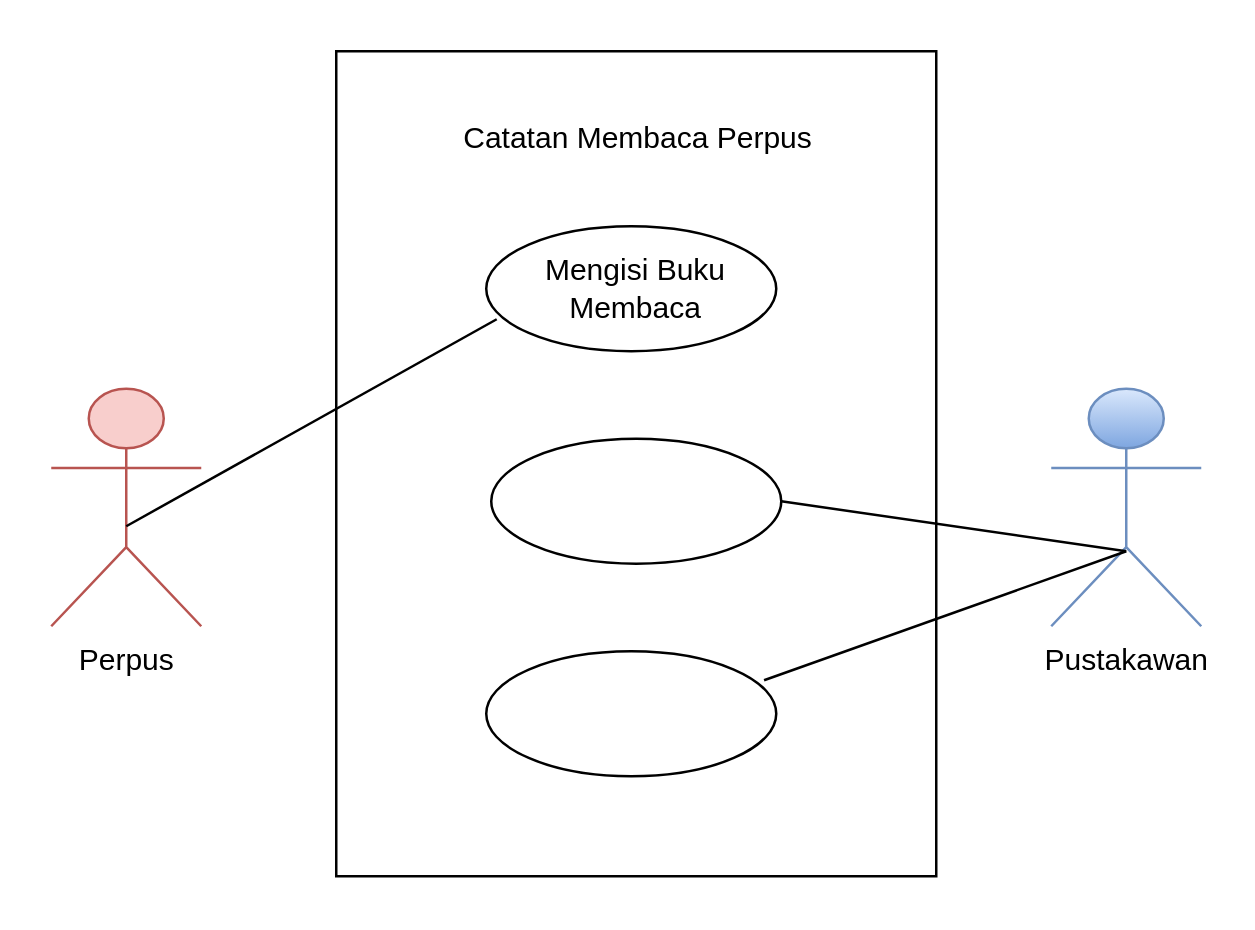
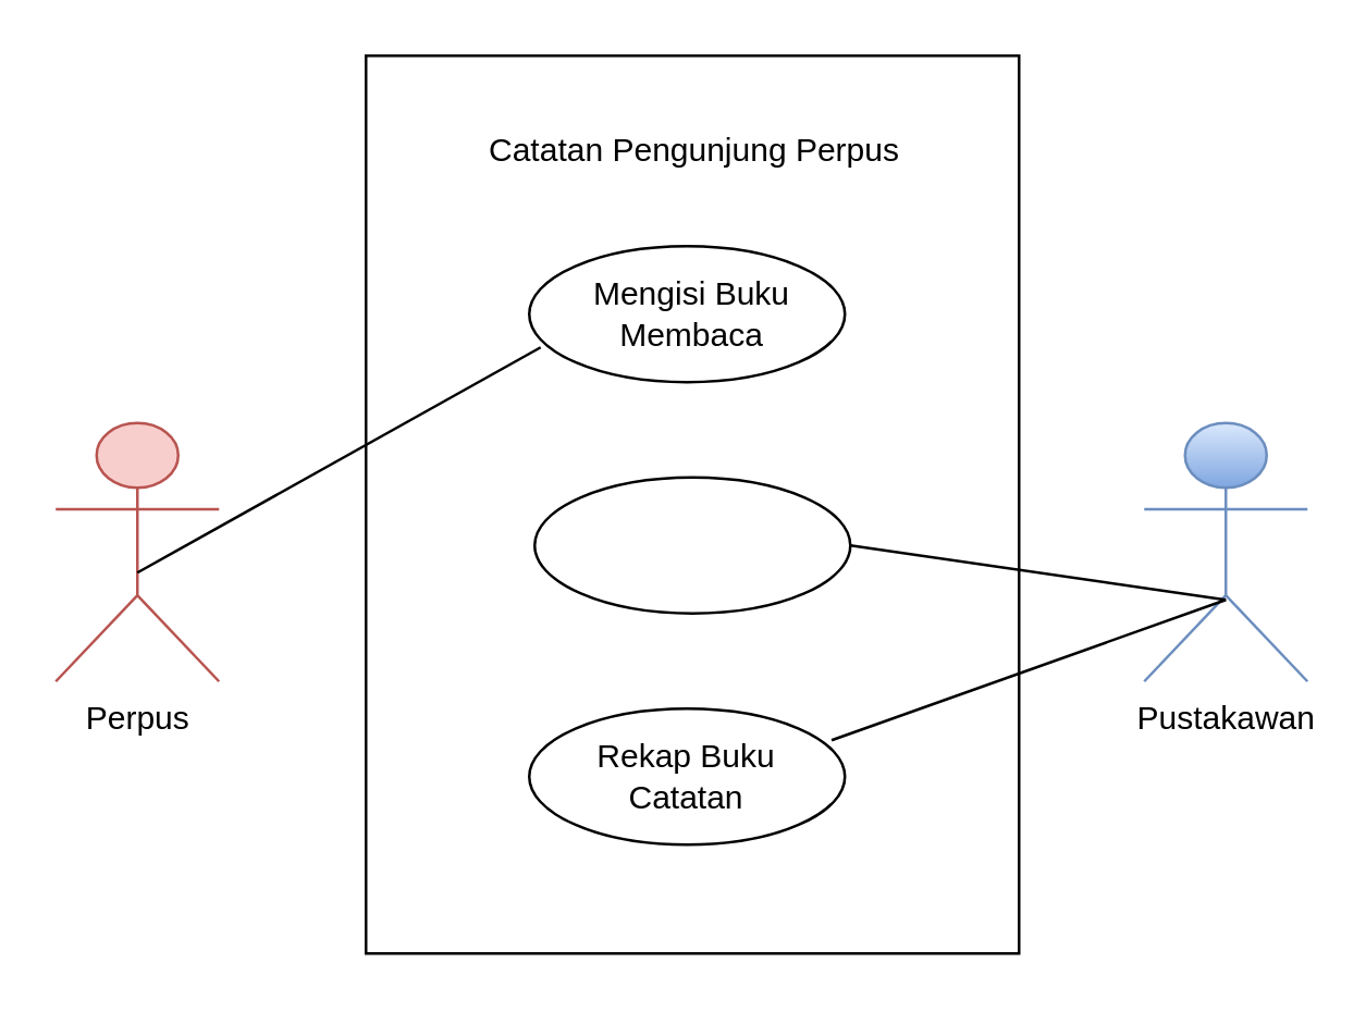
  <mxCell id="0" />
  <mxCell id="1" parent="0" />
  <mxCell id="2" value="" style="rounded=0;whiteSpace=wrap;html=1;direction=south;" parent="1" vertex="1"><mxGeometry x="134" y="20" width="240" height="330" as="geometry" /></mxCell>
- <mxCell id="3" value="Catatan Membaca Perpus" style="text;html=1;strokeColor=none;fillColor=none;align=center;verticalAlign=middle;whiteSpace=wrap;rounded=0;" parent="1" vertex="1"><mxGeometry x="165" y="40" width="180" height="30" as="geometry" /></mxCell>
+ <mxCell id="3" value="Catatan Pengunjung Perpus" style="text;html=1;strokeColor=none;fillColor=none;align=center;verticalAlign=middle;whiteSpace=wrap;rounded=0;" parent="1" vertex="1"><mxGeometry x="165" y="40" width="180" height="30" as="geometry" /></mxCell>
  <mxCell id="4" value="" style="ellipse;whiteSpace=wrap;html=1;" parent="1" vertex="1"><mxGeometry x="194" y="90" width="116" height="50" as="geometry" /></mxCell>
  <mxCell id="5" value="" style="ellipse;whiteSpace=wrap;html=1;" parent="1" vertex="1"><mxGeometry x="196" y="175" width="116" height="50" as="geometry" /></mxCell>
  <mxCell id="6" value="" style="ellipse;whiteSpace=wrap;html=1;" parent="1" vertex="1"><mxGeometry x="194" y="260" width="116" height="50" as="geometry" /></mxCell>
  <mxCell id="7" value="Mengisi Buku Membaca" style="text;html=1;strokeColor=none;fillColor=none;align=center;verticalAlign=middle;whiteSpace=wrap;rounded=0;" parent="1" vertex="1"><mxGeometry x="215" y="100" width="78" height="30" as="geometry" /></mxCell>
+ <mxCell id="8" value="Rekap Buku Catatan" style="text;html=1;strokeColor=none;fillColor=none;align=center;verticalAlign=middle;whiteSpace=wrap;rounded=0;" parent="1" vertex="1"><mxGeometry x="209" y="270" width="86" height="30" as="geometry" /></mxCell>
  <mxCell id="9" value="Pustakawan" style="shape=umlActor;verticalLabelPosition=bottom;verticalAlign=top;html=1;outlineConnect=0;fillColor=#dae8fc;strokeColor=#6c8ebf;gradientColor=#7ea6e0;" parent="1" vertex="1"><mxGeometry x="420" y="155" width="60" height="95" as="geometry" /></mxCell>
  <mxCell id="10" value="Perpus" style="shape=umlActor;verticalLabelPosition=bottom;verticalAlign=top;html=1;outlineConnect=0;fillColor=#f8cecc;strokeColor=#b85450;" parent="1" vertex="1"><mxGeometry x="20" y="155" width="60" height="95" as="geometry" /></mxCell>
  <mxCell id="11" value="" style="endArrow=none;html=1;rounded=0;entryX=0.036;entryY=0.744;entryDx=0;entryDy=0;entryPerimeter=0;" parent="1" target="4" edge="1"><mxGeometry width="50" height="50" relative="1" as="geometry"><mxPoint x="50" y="210" as="sourcePoint" /><mxPoint x="280" y="160" as="targetPoint" /></mxGeometry></mxCell>
  <mxCell id="12" value="" style="endArrow=none;html=1;rounded=0;exitX=1;exitY=0.5;exitDx=0;exitDy=0;" parent="1" source="5" edge="1"><mxGeometry width="50" height="50" relative="1" as="geometry"><mxPoint x="230" y="210" as="sourcePoint" /><mxPoint x="450" y="220" as="targetPoint" /></mxGeometry></mxCell>
  <mxCell id="13" value="" style="endArrow=none;html=1;rounded=0;exitX=0.958;exitY=0.232;exitDx=0;exitDy=0;exitPerimeter=0;" parent="1" source="6" edge="1"><mxGeometry width="50" height="50" relative="1" as="geometry"><mxPoint x="230" y="210" as="sourcePoint" /><mxPoint x="450" y="220" as="targetPoint" /></mxGeometry></mxCell>
